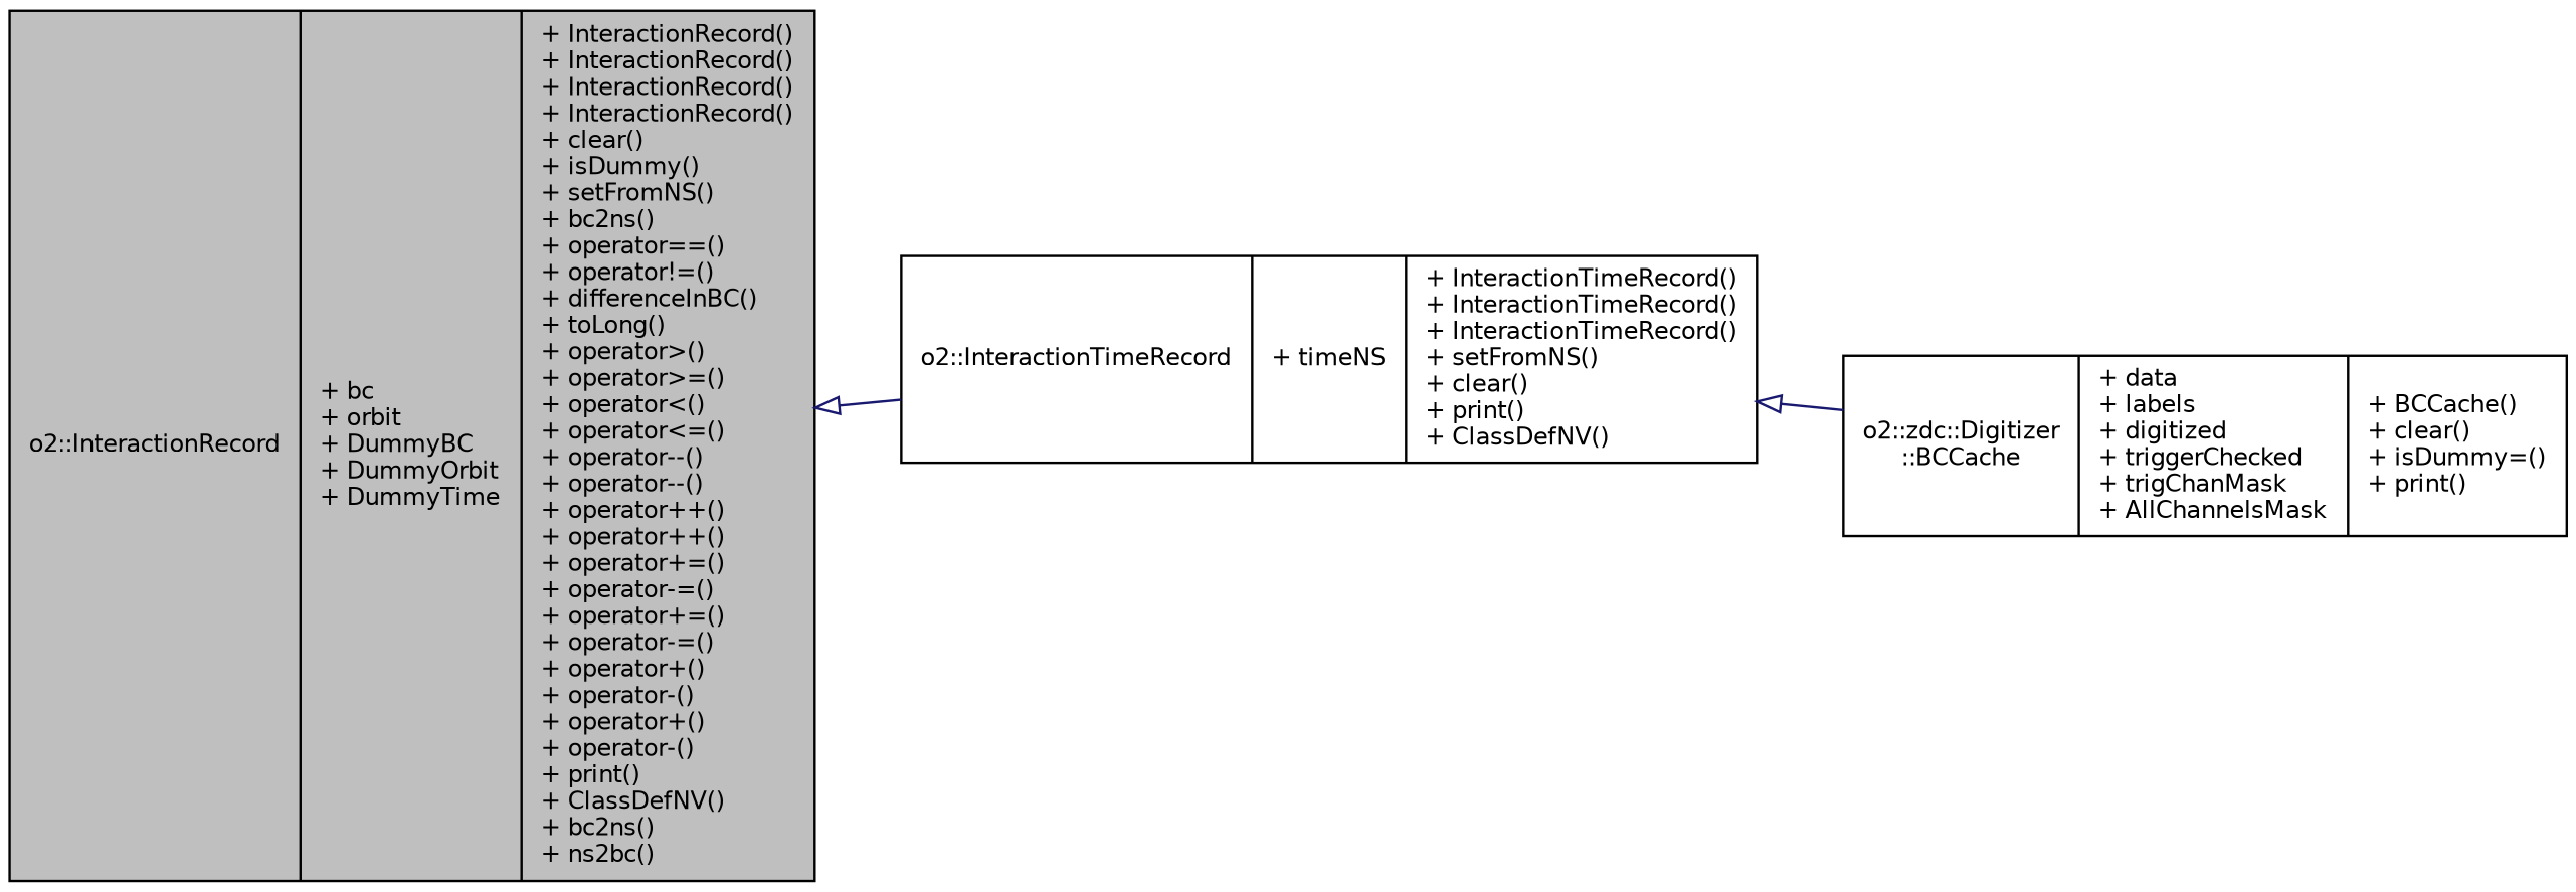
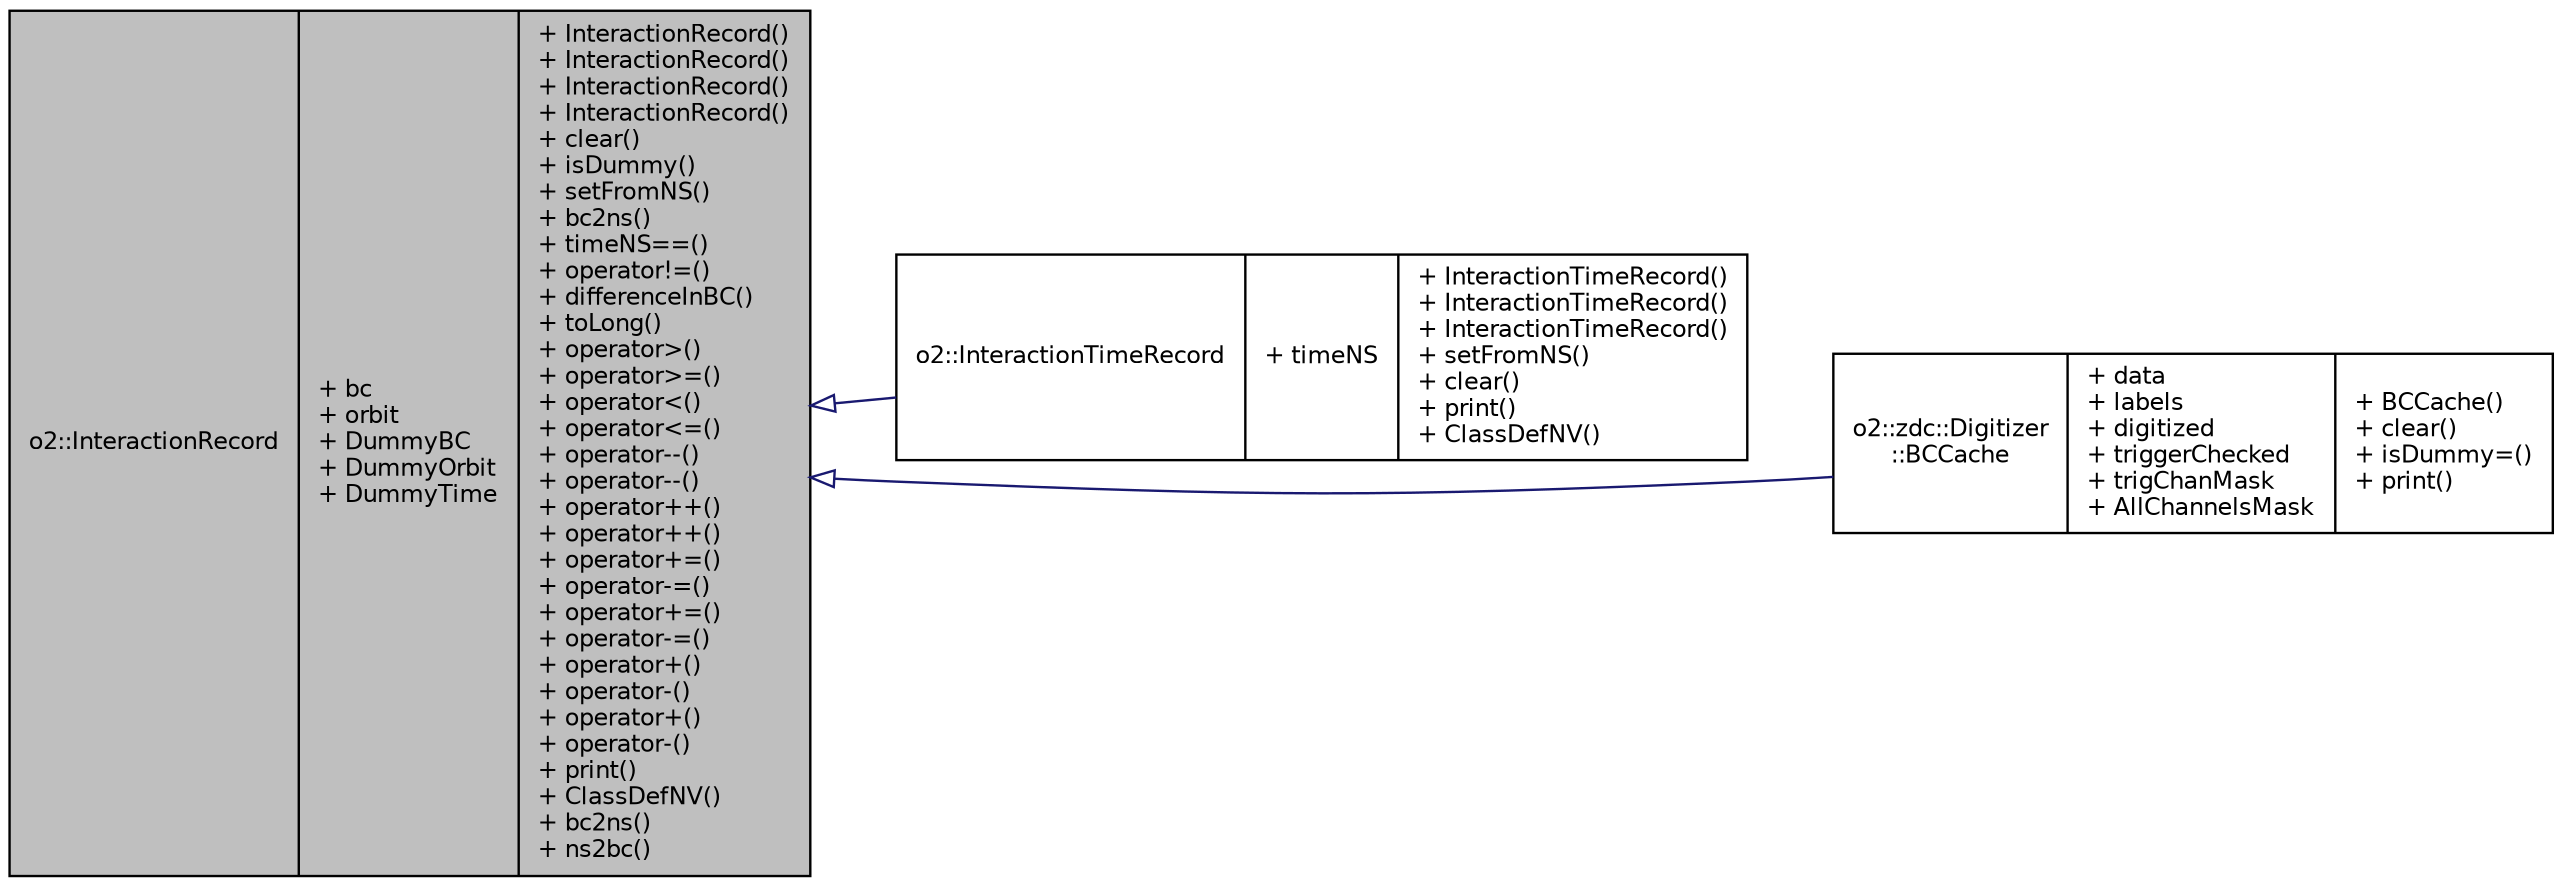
  digraph {
    rankdir=LR
    node [color=black fontname=Helvetica fontsize=10 shape=record]
    edge [arrowtail=onormal color=midnightblue dir=back fontname=Helvetica fontsize=10 labelfontname=Helvetica labelfontsize=10 style=solid]
-   n1 [fillcolor=grey75 fontcolor=black height=0.2 label="{o2::InteractionRecord\n|+ bc\l+ orbit\l+ DummyBC\l+ DummyOrbit\l+ DummyTime\l|+ InteractionRecord()\l+ InteractionRecord()\l+ InteractionRecord()\l+ InteractionRecord()\l+ clear()\l+ isDummy()\l+ setFromNS()\l+ bc2ns()\l+ operator==()\l+ operator!=()\l+ differenceInBC()\l+ toLong()\l+ operator\>()\l+ operator\>=()\l+ operator\<()\l+ operator\<=()\l+ operator--()\l+ operator--()\l+ operator++()\l+ operator++()\l+ operator+=()\l+ operator-=()\l+ operator+=()\l+ operator-=()\l+ operator+()\l+ operator-()\l+ operator+()\l+ operator-()\l+ print()\l+ ClassDefNV()\l+ bc2ns()\l+ ns2bc()\l}" style=filled width=0.4]
+   n1 [fillcolor=grey75 fontcolor=black height=0.2 label="{o2::InteractionRecord\n|+ bc\l+ orbit\l+ DummyBC\l+ DummyOrbit\l+ DummyTime\l|+ InteractionRecord()\l+ InteractionRecord()\l+ InteractionRecord()\l+ InteractionRecord()\l+ clear()\l+ isDummy()\l+ setFromNS()\l+ bc2ns()\l+ timeNS==()\l+ operator!=()\l+ differenceInBC()\l+ toLong()\l+ operator\>()\l+ operator\>=()\l+ operator\<()\l+ operator\<=()\l+ operator--()\l+ operator--()\l+ operator++()\l+ operator++()\l+ operator+=()\l+ operator-=()\l+ operator+=()\l+ operator-=()\l+ operator+()\l+ operator-()\l+ operator+()\l+ operator-()\l+ print()\l+ ClassDefNV()\l+ bc2ns()\l+ ns2bc()\l}" style=filled width=0.4]
    n2 [height=0.2 label="{o2::InteractionTimeRecord\n|+ timeNS\l|+ InteractionTimeRecord()\l+ InteractionTimeRecord()\l+ InteractionTimeRecord()\l+ setFromNS()\l+ clear()\l+ print()\l+ ClassDefNV()\l}" width=0.4]
    n3 [height=0.2 label="{o2::zdc::Digitizer\l::BCCache\n|+ data\l+ labels\l+ digitized\l+ triggerChecked\l+ trigChanMask\l+ AllChannelsMask\l|+ BCCache()\l+ clear()\l+ isDummy=()\l+ print()\l}" width=0.4]
    n1 -> n2
-   n2 -> n3
+   n1 -> n3
  }
